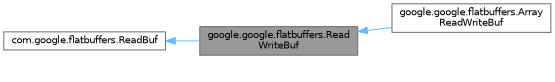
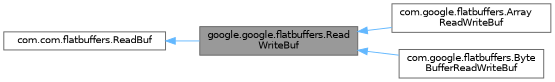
  digraph {
    rankdir=LR
    node [color=gray40 fillcolor=white fontname=Helvetica fontsize=10 shape=box style=filled]
    edge [color=steelblue1 dir=back fontname=Helvetica fontsize=10 labelfontname=Helvetica labelfontsize=10 style=solid]
    n1 [fillcolor=grey60 fontcolor=black height=0.2 label="google.google.flatbuffers.Read\lWriteBuf" width=0.4]
-   n2 [height=0.2 label="google.google.flatbuffers.Array\lReadWriteBuf" width=0.4]
-   n4 [height=0.2 label="com.google.flatbuffers.ReadBuf" width=0.4]
+   n2 [height=0.2 label="com.google.flatbuffers.Array\lReadWriteBuf" width=0.4]
+   n3 [height=0.2 label="com.google.flatbuffers.Byte\lBufferReadWriteBuf" width=0.4]
+   n4 [height=0.2 label="com.com.flatbuffers.ReadBuf" width=0.4]
    n1 -> n2
+   n1 -> n3
    n4 -> n1
  }
